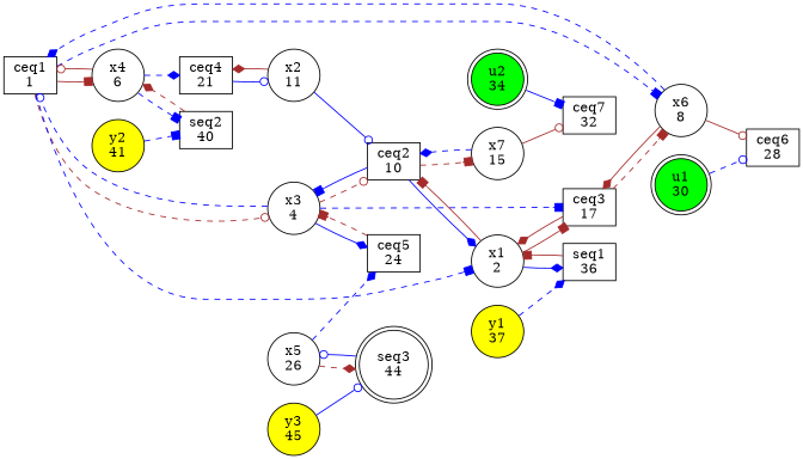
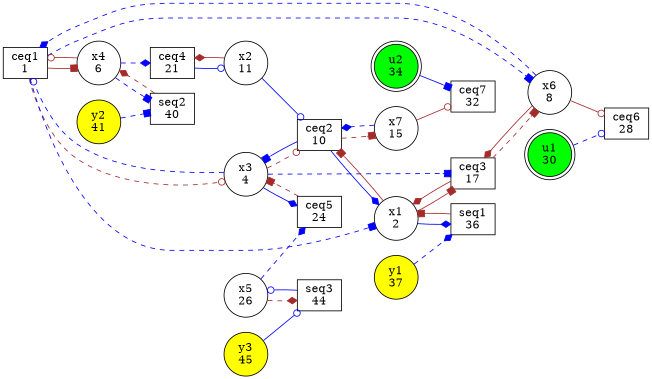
  digraph {
    rankdir=LR
    node [fillcolor=white shape=box style=filled]
    edge [arrowhead=box color=blue penwidth=1 style=dashed]
    n1 [label="ceq1\n1"]
    n2 [label="x3\n4" shape=circle]
    n3 [label="x4\n6" shape=circle]
    n4 [label="x6\n8" shape=circle]
    n5 [label="x1\n2" shape=circle]
    n6 [label="ceq2\n10"]
    n7 [label="ceq3\n17"]
    n8 [label="ceq5\n24"]
    n9 [label="ceq4\n21"]
    n10 [label="seq2\n40"]
    n11 [label="ceq6\n28"]
    n12 [label="x7\n15" shape=circle]
    n13 [label="seq1\n36"]
    n14 [label="ceq7\n32"]
    n15 [label="x2\n11" shape=circle]
-   n16 [label="seq3\n44" shape=doublecircle]
+   n16 [label="seq3\n44"]
    n17 [label="x5\n26" shape=circle]
    n18 [fillcolor=green label="u1\n30" shape=doublecircle]
    n19 [fillcolor=green label="u2\n34" shape=doublecircle]
    n20 [fillcolor=yellow label="y1\n37" shape=circle]
    n21 [fillcolor=yellow label="y2\n41" shape=circle]
    n22 [fillcolor=yellow label="y3\n45" shape=circle]
    n1 -> n2 [arrowhead=odot color=brown]
    n1 -> n3 [color=brown style=bold]
    n1 -> n4
    n1 -> n5
    n2 -> n1 [arrowhead=odot]
    n2 -> n6 [arrowhead=odot color=brown]
    n2 -> n7
    n2 -> n8 [arrowhead=diamond style=bold]
    n3 -> n1 [arrowhead=odot color=brown style=bold]
    n3 -> n9 [arrowhead=diamond]
    n3 -> n10
    n4 -> n1 [arrowhead=diamond]
    n4 -> n7 [arrowhead=diamond color=brown style=bold]
    n4 -> n11 [arrowhead=odot color=brown style=bold]
    n5 -> n6 [color=brown style=bold]
    n5 -> n7 [color=brown style=bold]
    n5 -> n13 [arrowhead=diamond style=bold]
    n6 -> n2 [style=bold]
    n6 -> n5 [arrowhead=diamond style=bold]
    n6 -> n12 [color=brown]
    n7 -> n4 [color=brown]
    n7 -> n5 [arrowhead=diamond color=brown style=bold]
    n8 -> n2 [color=brown]
    n9 -> n15 [arrowhead=odot style=bold]
    n10 -> n3 [arrowhead=diamond color=brown]
    n12 -> n6 [arrowhead=diamond]
    n12 -> n14 [arrowhead=odot color=brown style=bold]
    n13 -> n5 [color=brown style=bold]
    n15 -> n6 [arrowhead=odot style=bold]
    n15 -> n9 [arrowhead=diamond color=brown style=bold]
    n16 -> n17 [arrowhead=odot style=bold]
    n17 -> n8 [arrowhead=diamond]
    n17 -> n16 [arrowhead=diamond color=brown]
    n18 -> n11 [arrowhead=odot]
    n19 -> n14 [style=bold]
    n20 -> n13 [arrowhead=diamond]
    n21 -> n10
    n22 -> n16 [arrowhead=odot style=bold]
  }
